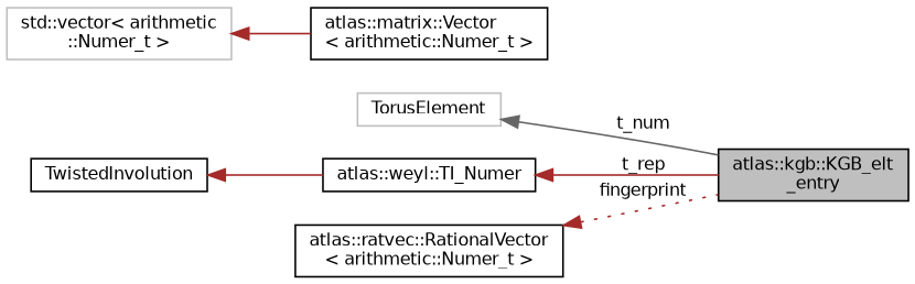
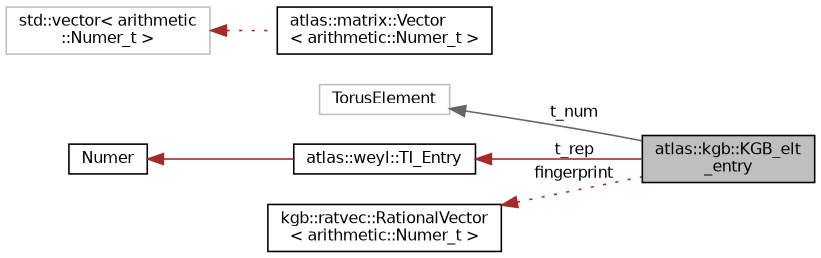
  digraph {
    rankdir=LR
    node [color=black fillcolor=white fontname=Helvetica fontsize=10 shape=record style=filled]
    edge [color=brown dir=back fontname=Helvetica fontsize=10 labelfontname=Helvetica labelfontsize=10 style=solid]
    n1 [fillcolor=grey75 fontcolor=black height=0.2 label="atlas::kgb::KGB_elt\l_entry" width=0.4]
    n2 [color=grey75 height=0.2 label=TorusElement width=0.4]
-   n3 [height=0.2 label="atlas::weyl::TI_Numer" width=0.4]
-   n4 [height=0.2 label=TwistedInvolution width=0.4]
-   n5 [height=0.2 label="atlas::ratvec::RationalVector\l\< arithmetic::Numer_t \>" width=0.4]
+   n3 [height=0.2 label="atlas::weyl::TI_Entry" width=0.4]
+   n4 [height=0.2 label=Numer width=0.4]
+   n5 [height=0.2 label="kgb::ratvec::RationalVector\l\< arithmetic::Numer_t \>" width=0.4]
    n6 [height=0.2 label="atlas::matrix::Vector\l\< arithmetic::Numer_t \>" width=0.4]
    n7 [color=grey75 height=0.2 label="std::vector\< arithmetic\l::Numer_t  \>" width=0.4]
    n2 -> n1 [color=gray40 label=" t_num"]
    n3 -> n1 [label=" t_rep"]
    n4 -> n3
    n5 -> n1 [label=" fingerprint" style=dotted]
-   n7 -> n6
+   n7 -> n6 [style=dotted]
  }
